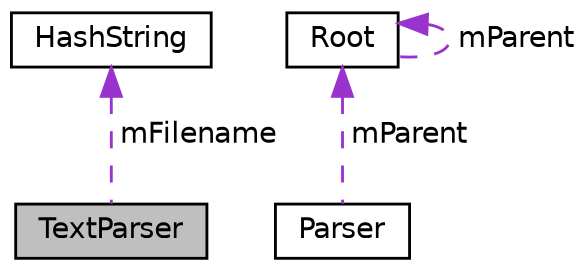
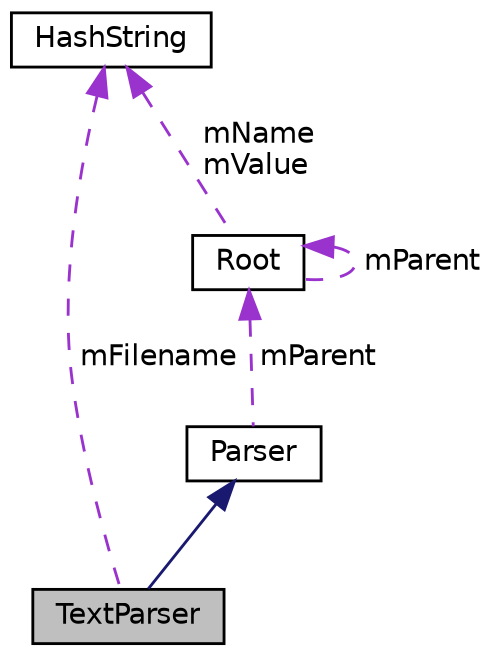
  digraph {
    node [color=black fillcolor=white fontname=Helvetica fontsize=10 shape=record style=filled]
    edge [color=darkorchid3 dir=back fontname=Helvetica fontsize=10 labelfontname=Helvetica labelfontsize=10 style=dashed]
    n1 [fillcolor=grey75 fontcolor=black height=0.2 label=TextParser width=0.4]
    n2 [height=0.2 label=Parser width=0.4]
    n3 [height=0.2 label=Root width=0.4]
    n4 [height=0.2 label=HashString width=0.4]
+   n2 -> n1 [color=midnightblue style=solid]
    n3 -> n2 [label=" mParent"]
    n3 -> n3 [label=" mParent"]
    n4 -> n1 [label=" mFilename"]
+   n4 -> n3 [label=" mName\nmValue"]
  }
